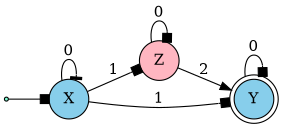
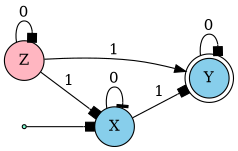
  digraph {
    rankdir=LR
    node [fillcolor=skyblue shape=circle style=filled]
    edge [arrowhead=box]
    X
    Z [fillcolor=lightpink]
    Y [shape=doublecircle]
    init [fillcolor=aquamarine shape=point]
    X -> X [arrowhead=tee label=0]
-   X -> Z [label=1]
+   Z -> X [label=1]
    X -> Y [label=1]
    Z -> Z [label=0]
-   Z -> Y [arrowhead=normal label=2]
+   Z -> Y [arrowhead=normal label=1]
    Y -> Y [label=0]
    init -> X
  }
